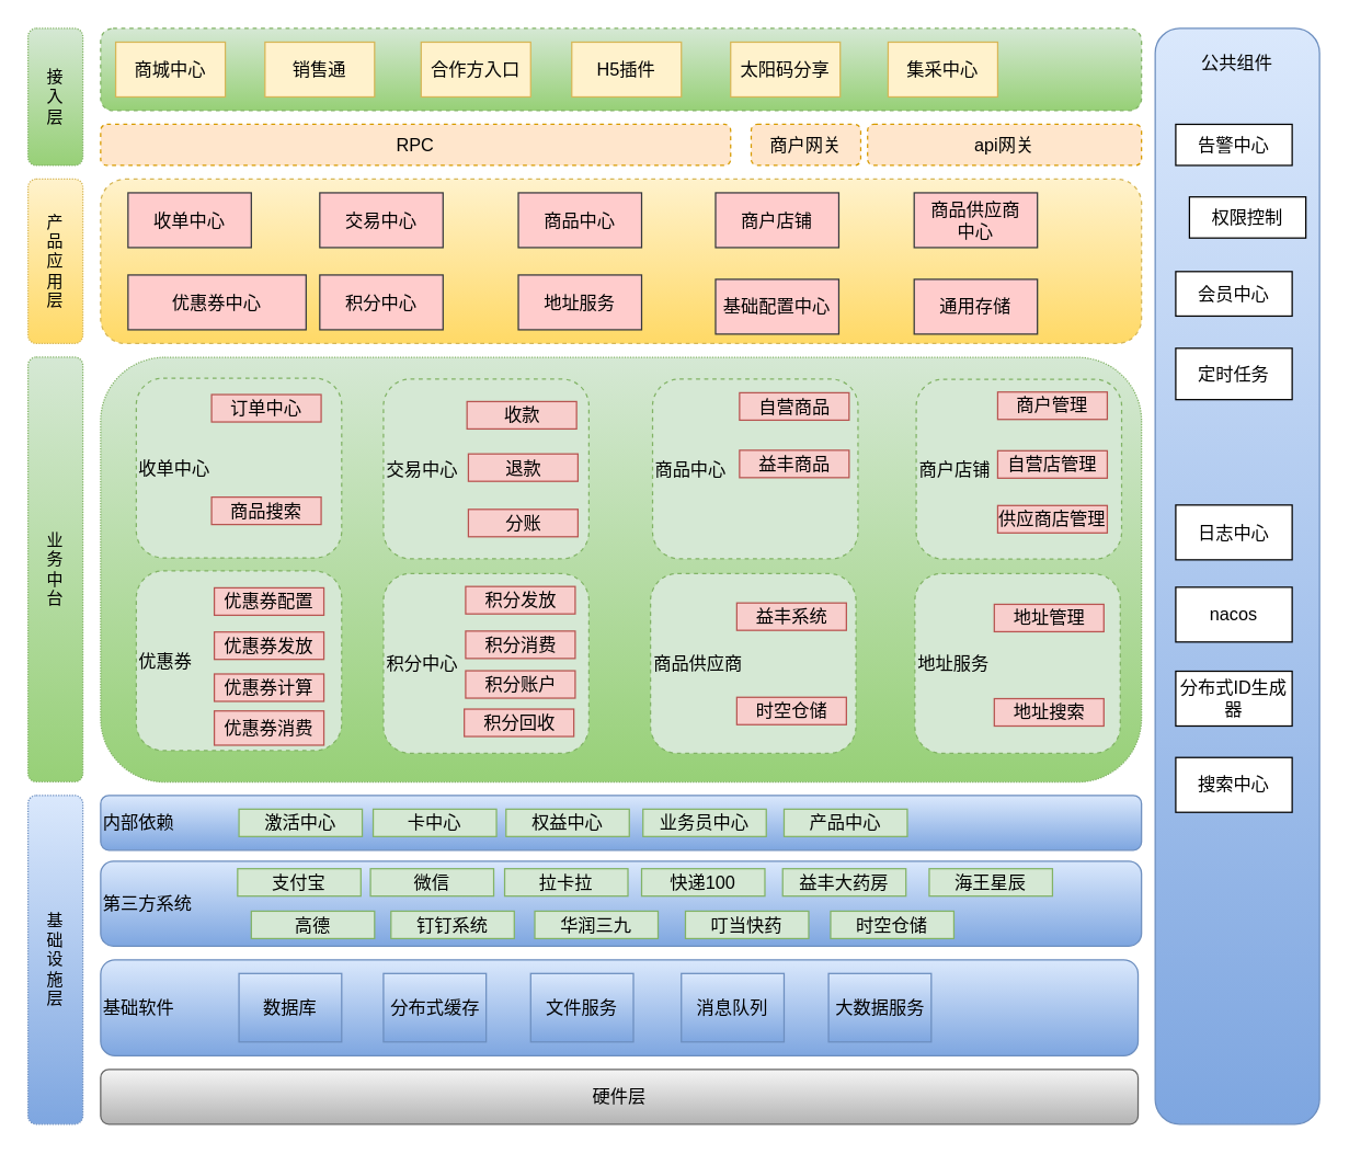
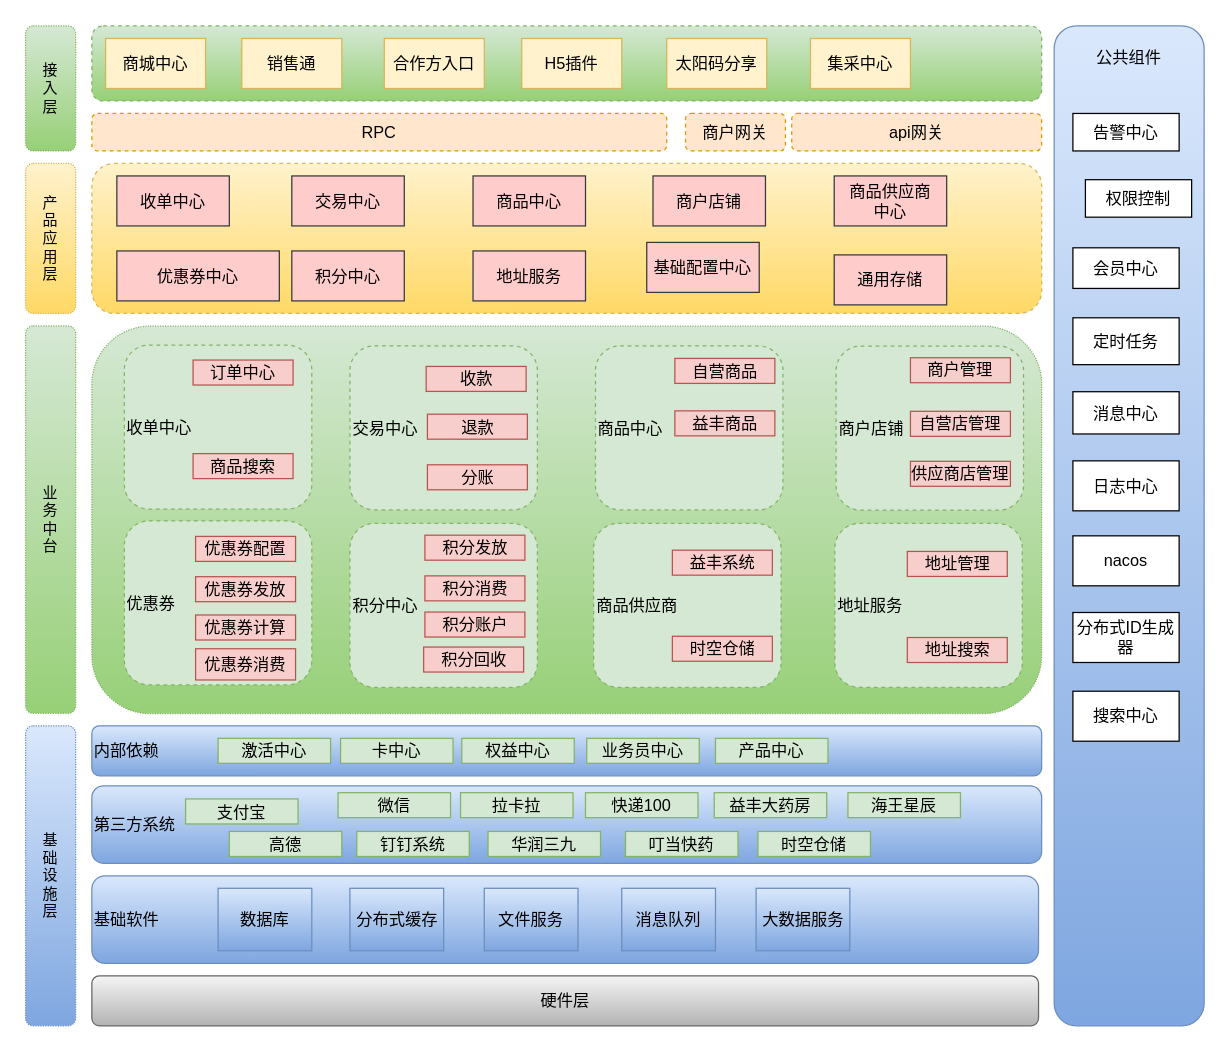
  <mxCell id="0" />
  <mxCell id="1" parent="0" />
  <mxCell id="2" value="" style="rounded=1;whiteSpace=wrap;html=1;dashed=1;dashPattern=1 1;align=left;fillColor=#d5e8d4;strokeColor=#82b366;gradientColor=#97d077;" vertex="1" parent="1"><mxGeometry x="73" y="260.19" width="760" height="310" as="geometry" /></mxCell>
  <mxCell id="3" value="" style="rounded=1;whiteSpace=wrap;html=1;align=left;dashed=1;fillColor=#d5e8d4;strokeColor=#82b366;gradientColor=#97d077;" parent="1" vertex="1"><mxGeometry x="73" y="20" width="760" height="60" as="geometry" /></mxCell>
  <mxCell id="4" value="商城中心" style="rounded=0;whiteSpace=wrap;html=1;fontSize=13;fillColor=#fff2cc;strokeColor=#d6b656;aspect=fixed;" parent="1" vertex="1"><mxGeometry x="84" y="30" width="80" height="40" as="geometry" /></mxCell>
  <mxCell id="5" value="太阳码分享" style="rounded=0;whiteSpace=wrap;html=1;fontSize=13;fillColor=#fff2cc;strokeColor=#d6b656;aspect=fixed;" parent="1" vertex="1"><mxGeometry x="533" y="30" width="80" height="40" as="geometry" /></mxCell>
  <mxCell id="6" value="H5插件" style="rounded=0;whiteSpace=wrap;html=1;fontSize=13;fillColor=#fff2cc;strokeColor=#d6b656;aspect=fixed;" parent="1" vertex="1"><mxGeometry x="417" y="30" width="80" height="40" as="geometry" /></mxCell>
  <mxCell id="7" value="集采中心" style="rounded=0;whiteSpace=wrap;html=1;fontSize=13;fillColor=#fff2cc;strokeColor=#d6b656;aspect=fixed;" parent="1" vertex="1"><mxGeometry x="648" y="30" width="80" height="40" as="geometry" /></mxCell>
  <mxCell id="8" value="销售通" style="rounded=0;whiteSpace=wrap;html=1;fontSize=13;fillColor=#fff2cc;strokeColor=#d6b656;aspect=fixed;" parent="1" vertex="1"><mxGeometry x="193" y="30" width="80" height="40" as="geometry" /></mxCell>
  <mxCell id="9" value="合作方入口" style="rounded=0;whiteSpace=wrap;html=1;fontSize=13;fillColor=#fff2cc;strokeColor=#d6b656;aspect=fixed;" parent="1" vertex="1"><mxGeometry x="307" y="30" width="80" height="40" as="geometry" /></mxCell>
  <mxCell id="10" value="" style="rounded=1;whiteSpace=wrap;html=1;fontSize=13;align=left;fillColor=#fff2cc;strokeColor=#d6b656;dashed=1;gradientColor=#ffd966;" parent="1" vertex="1"><mxGeometry x="73" y="130" width="760" height="120" as="geometry" /></mxCell>
  <mxCell id="11" value="api网关" style="rounded=1;whiteSpace=wrap;html=1;fontSize=13;fillColor=#ffe6cc;strokeColor=#d79b00;dashed=1;" parent="1" vertex="1"><mxGeometry x="633" y="90" width="200" height="30" as="geometry" /></mxCell>
  <mxCell id="12" value="商户网关" style="rounded=1;whiteSpace=wrap;html=1;fontSize=13;fillColor=#ffe6cc;strokeColor=#d79b00;dashed=1;" parent="1" vertex="1"><mxGeometry x="548" y="90" width="80" height="30" as="geometry" /></mxCell>
  <mxCell id="13" value="RPC" style="rounded=1;whiteSpace=wrap;html=1;fontSize=13;fillColor=#ffe6cc;strokeColor=#d79b00;dashed=1;" parent="1" vertex="1"><mxGeometry x="73" y="90" width="460" height="30" as="geometry" /></mxCell>
  <mxCell id="14" value="收单中心" style="rounded=1;whiteSpace=wrap;html=1;fontSize=13;align=left;fillColor=#d5e8d4;strokeColor=#82b366;dashed=1;aspect=fixed;" parent="1" vertex="1"><mxGeometry x="99" y="275.31" width="150" height="131.25" as="geometry" /></mxCell>
  <mxCell id="15" value="交易中心" style="rounded=1;whiteSpace=wrap;html=1;fontSize=13;align=left;fillColor=#d5e8d4;strokeColor=#82b366;dashed=1;aspect=fixed;" parent="1" vertex="1"><mxGeometry x="279.5" y="276" width="150" height="131.25" as="geometry" /></mxCell>
  <mxCell id="16" value="商品中心" style="rounded=1;whiteSpace=wrap;html=1;fontSize=13;align=left;fillColor=#d5e8d4;strokeColor=#82b366;dashed=1;aspect=fixed;" parent="1" vertex="1"><mxGeometry x="476" y="276" width="150" height="131.25" as="geometry" /></mxCell>
  <mxCell id="17" value="订单中心" style="rounded=0;whiteSpace=wrap;html=1;fontSize=13;fillColor=#f8cecc;strokeColor=#b85450;" parent="1" vertex="1"><mxGeometry x="154" y="287.31" width="80" height="20" as="geometry" /></mxCell>
  <mxCell id="18" value="收单中心" style="rounded=0;whiteSpace=wrap;html=1;fontSize=13;fillColor=#ffcccc;strokeColor=#36393d;" parent="1" vertex="1"><mxGeometry x="93" y="140" width="90" height="40" as="geometry" /></mxCell>
  <mxCell id="19" value="商户店铺" style="rounded=0;whiteSpace=wrap;html=1;fontSize=13;fillColor=#ffcccc;strokeColor=#36393d;" parent="1" vertex="1"><mxGeometry x="522" y="140" width="90" height="40" as="geometry" /></mxCell>
  <mxCell id="20" value="商品中心" style="rounded=0;whiteSpace=wrap;html=1;fontSize=13;fillColor=#ffcccc;strokeColor=#36393d;" parent="1" vertex="1"><mxGeometry x="378" y="140" width="90" height="40" as="geometry" /></mxCell>
  <mxCell id="21" value="商品搜索" style="rounded=0;whiteSpace=wrap;html=1;fontSize=13;fillColor=#f8cecc;strokeColor=#b85450;" parent="1" vertex="1"><mxGeometry x="154" y="362.18" width="80" height="20" as="geometry" /></mxCell>
  <mxCell id="22" value="收款" style="rounded=0;whiteSpace=wrap;html=1;fontSize=13;fillColor=#f8cecc;strokeColor=#b85450;" parent="1" vertex="1"><mxGeometry x="340.5" y="292.41" width="80" height="20" as="geometry" /></mxCell>
  <mxCell id="23" value="退款" style="rounded=0;whiteSpace=wrap;html=1;fontSize=13;fillColor=#f8cecc;strokeColor=#b85450;" parent="1" vertex="1"><mxGeometry x="341.5" y="330.63" width="80" height="20" as="geometry" /></mxCell>
  <mxCell id="24" value="分账" style="rounded=0;whiteSpace=wrap;html=1;fontSize=13;fillColor=#f8cecc;strokeColor=#b85450;" parent="1" vertex="1"><mxGeometry x="341.5" y="371.13" width="80" height="20" as="geometry" /></mxCell>
  <mxCell id="25" value="自营商品" style="rounded=0;whiteSpace=wrap;html=1;fontSize=13;fillColor=#f8cecc;strokeColor=#b85450;" parent="1" vertex="1"><mxGeometry x="539.5" y="286" width="80" height="20" as="geometry" /></mxCell>
  <mxCell id="26" value="益丰商品" style="rounded=0;whiteSpace=wrap;html=1;fontSize=13;fillColor=#f8cecc;strokeColor=#b85450;" parent="1" vertex="1"><mxGeometry x="539.5" y="327.97" width="80" height="20" as="geometry" /></mxCell>
  <mxCell id="27" value="内部依赖" style="rounded=1;whiteSpace=wrap;html=1;fontSize=13;align=left;fillColor=#dae8fc;strokeColor=#6c8ebf;gradientColor=#7ea6e0;" parent="1" vertex="1"><mxGeometry x="73" y="580" width="760" height="40" as="geometry" /></mxCell>
  <mxCell id="28" value="激活中心" style="rounded=0;whiteSpace=wrap;html=1;fontSize=13;fillColor=#d5e8d4;strokeColor=#82b366;" parent="1" vertex="1"><mxGeometry x="174" y="590" width="90" height="20" as="geometry" /></mxCell>
  <mxCell id="29" value="" style="rounded=1;whiteSpace=wrap;html=1;fontSize=13;fillColor=#dae8fc;strokeColor=#6c8ebf;gradientColor=#7ea6e0;" parent="1" vertex="1"><mxGeometry x="843" y="20" width="120" height="800" as="geometry" /></mxCell>
  <mxCell id="30" value="公共组件" style="text;html=1;strokeColor=none;fillColor=none;align=center;verticalAlign=middle;whiteSpace=wrap;rounded=0;fontSize=13;" parent="1" vertex="1"><mxGeometry x="873" y="30" width="60" height="30" as="geometry" /></mxCell>
  <mxCell id="31" value="告警中心" style="rounded=0;whiteSpace=wrap;html=1;fontSize=13;" parent="1" vertex="1"><mxGeometry x="858" y="90" width="85" height="30" as="geometry" /></mxCell>
  <mxCell id="32" value="权限控制" style="rounded=0;whiteSpace=wrap;html=1;fontSize=13;" parent="1" vertex="1"><mxGeometry x="868" y="143" width="85" height="30" as="geometry" /></mxCell>
  <mxCell id="33" value="会员中心" style="rounded=0;whiteSpace=wrap;html=1;fontSize=13;" parent="1" vertex="1"><mxGeometry x="858" y="197.5" width="85" height="32.5" as="geometry" /></mxCell>
  <mxCell id="34" value="定时任务" style="rounded=0;whiteSpace=wrap;html=1;fontSize=13;" parent="1" vertex="1"><mxGeometry x="858" y="253.5" width="85" height="37.5" as="geometry" /></mxCell>
+ <mxCell id="35" value="消息中心" style="rounded=0;whiteSpace=wrap;html=1;fontSize=13;" parent="1" vertex="1"><mxGeometry x="858" y="312.65" width="85" height="33.81" as="geometry" /></mxCell>
  <mxCell id="36" value="日志中心" style="rounded=0;whiteSpace=wrap;html=1;fontSize=13;" parent="1" vertex="1"><mxGeometry x="858" y="367.97" width="85" height="40" as="geometry" /></mxCell>
  <mxCell id="37" value="nacos" style="rounded=0;whiteSpace=wrap;html=1;fontSize=13;" parent="1" vertex="1"><mxGeometry x="858" y="427.97" width="85" height="40" as="geometry" /></mxCell>
  <mxCell id="38" value="交易中心" style="rounded=0;whiteSpace=wrap;html=1;fontSize=13;fillColor=#ffcccc;strokeColor=#36393d;" vertex="1" parent="1"><mxGeometry x="233" y="140" width="90" height="40" as="geometry" /></mxCell>
  <mxCell id="39" value="优惠券中心" style="rounded=0;whiteSpace=wrap;html=1;fontSize=13;fillColor=#ffcccc;strokeColor=#36393d;" vertex="1" parent="1"><mxGeometry x="93" y="200" width="130" height="40" as="geometry" /></mxCell>
  <mxCell id="40" value="积分中心" style="rounded=0;whiteSpace=wrap;html=1;fontSize=13;fillColor=#ffcccc;strokeColor=#36393d;" vertex="1" parent="1"><mxGeometry x="233" y="200" width="90" height="40" as="geometry" /></mxCell>
  <mxCell id="41" value="商品供应商&lt;br&gt;中心" style="rounded=0;whiteSpace=wrap;html=1;fontSize=13;fillColor=#ffcccc;strokeColor=#36393d;" vertex="1" parent="1"><mxGeometry x="667" y="140" width="90" height="40" as="geometry" /></mxCell>
  <mxCell id="42" value="地址服务" style="rounded=0;whiteSpace=wrap;html=1;fontSize=13;fillColor=#ffcccc;strokeColor=#36393d;" vertex="1" parent="1"><mxGeometry x="378" y="200" width="90" height="40" as="geometry" /></mxCell>
  <mxCell id="43" value="商户店铺" style="rounded=1;whiteSpace=wrap;html=1;fontSize=13;align=left;fillColor=#d5e8d4;strokeColor=#82b366;dashed=1;aspect=fixed;" vertex="1" parent="1"><mxGeometry x="668.5" y="276.18" width="150" height="131.25" as="geometry" /></mxCell>
  <mxCell id="44" value="优惠券" style="rounded=1;whiteSpace=wrap;html=1;fontSize=13;align=left;fillColor=#d5e8d4;strokeColor=#82b366;dashed=1;aspect=fixed;" vertex="1" parent="1"><mxGeometry x="99" y="416.06" width="150" height="131.25" as="geometry" /></mxCell>
  <mxCell id="45" value="积分中心" style="rounded=1;whiteSpace=wrap;html=1;fontSize=13;align=left;fillColor=#d5e8d4;strokeColor=#82b366;dashed=1;aspect=fixed;" vertex="1" parent="1"><mxGeometry x="279.5" y="418.06" width="150" height="131.25" as="geometry" /></mxCell>
  <mxCell id="46" value="商户管理" style="rounded=0;whiteSpace=wrap;html=1;fontSize=13;fillColor=#f8cecc;strokeColor=#b85450;" vertex="1" parent="1"><mxGeometry x="728" y="285.46" width="80" height="20" as="geometry" /></mxCell>
  <mxCell id="47" value="自营店管理" style="rounded=0;whiteSpace=wrap;html=1;fontSize=13;fillColor=#f8cecc;strokeColor=#b85450;" vertex="1" parent="1"><mxGeometry x="728" y="328.33" width="80" height="20" as="geometry" /></mxCell>
  <mxCell id="48" value="优惠券配置" style="rounded=0;whiteSpace=wrap;html=1;fontSize=13;fillColor=#f8cecc;strokeColor=#b85450;" vertex="1" parent="1"><mxGeometry x="156" y="428.43" width="80" height="20" as="geometry" /></mxCell>
  <mxCell id="49" value="优惠券发放" style="rounded=0;whiteSpace=wrap;html=1;fontSize=13;fillColor=#f8cecc;strokeColor=#b85450;" vertex="1" parent="1"><mxGeometry x="156" y="460.67" width="80" height="20" as="geometry" /></mxCell>
  <mxCell id="50" value="优惠券消费" style="rounded=0;whiteSpace=wrap;html=1;fontSize=13;fillColor=#f8cecc;strokeColor=#b85450;" vertex="1" parent="1"><mxGeometry x="156" y="518.31" width="80" height="25" as="geometry" /></mxCell>
  <mxCell id="51" value="积分消费" style="rounded=0;whiteSpace=wrap;html=1;fontSize=13;fillColor=#f8cecc;strokeColor=#b85450;" vertex="1" parent="1"><mxGeometry x="339.5" y="460" width="80" height="20" as="geometry" /></mxCell>
  <mxCell id="52" value="积分账户" style="rounded=0;whiteSpace=wrap;html=1;fontSize=13;fillColor=#f8cecc;strokeColor=#b85450;" vertex="1" parent="1"><mxGeometry x="339.5" y="488.96" width="80" height="20" as="geometry" /></mxCell>
  <mxCell id="53" value="优惠券计算" style="rounded=0;whiteSpace=wrap;html=1;fontSize=13;fillColor=#f8cecc;strokeColor=#b85450;" vertex="1" parent="1"><mxGeometry x="156" y="491.31" width="80" height="20" as="geometry" /></mxCell>
  <mxCell id="54" value="积分回收" style="rounded=0;whiteSpace=wrap;html=1;fontSize=13;fillColor=#f8cecc;strokeColor=#b85450;" vertex="1" parent="1"><mxGeometry x="338.5" y="516.96" width="80" height="20" as="geometry" /></mxCell>
  <mxCell id="55" value="供应商店管理" style="rounded=0;whiteSpace=wrap;html=1;fontSize=13;fillColor=#f8cecc;strokeColor=#b85450;" vertex="1" parent="1"><mxGeometry x="728" y="368.33" width="80" height="20" as="geometry" /></mxCell>
  <mxCell id="56" value="商品供应商" style="rounded=1;whiteSpace=wrap;html=1;fontSize=13;align=left;fillColor=#d5e8d4;strokeColor=#82b366;dashed=1;aspect=fixed;" vertex="1" parent="1"><mxGeometry x="474.5" y="418.06" width="150" height="131.25" as="geometry" /></mxCell>
  <mxCell id="57" value="益丰系统" style="rounded=0;whiteSpace=wrap;html=1;fontSize=13;fillColor=#f8cecc;strokeColor=#b85450;" vertex="1" parent="1"><mxGeometry x="537.5" y="439.45" width="80" height="20" as="geometry" /></mxCell>
  <mxCell id="58" value="时空仓储" style="rounded=0;whiteSpace=wrap;html=1;fontSize=13;fillColor=#f8cecc;strokeColor=#b85450;" vertex="1" parent="1"><mxGeometry x="537.5" y="508.33" width="80" height="20" as="geometry" /></mxCell>
- <mxCell id="59" value="基础配置中心" style="rounded=0;whiteSpace=wrap;html=1;fontSize=13;fillColor=#ffcccc;strokeColor=#36393d;" vertex="1" parent="1"><mxGeometry x="522" y="203.17" width="90" height="40" as="geometry" /></mxCell>
+ <mxCell id="59" value="基础配置中心" style="rounded=0;whiteSpace=wrap;html=1;fontSize=13;fillColor=#ffcccc;strokeColor=#36393d;" vertex="1" parent="1"><mxGeometry x="517" y="193.17" width="90" height="40" as="geometry" /></mxCell>
  <mxCell id="60" value="通用存储" style="rounded=0;whiteSpace=wrap;html=1;fontSize=13;fillColor=#ffcccc;strokeColor=#36393d;" vertex="1" parent="1"><mxGeometry x="667" y="203.17" width="90" height="40" as="geometry" /></mxCell>
  <mxCell id="61" value="地址服务" style="rounded=1;whiteSpace=wrap;html=1;fontSize=13;align=left;fillColor=#d5e8d4;strokeColor=#82b366;dashed=1;aspect=fixed;" vertex="1" parent="1"><mxGeometry x="667.5" y="418.06" width="150" height="131.25" as="geometry" /></mxCell>
  <mxCell id="62" value="地址管理" style="rounded=0;whiteSpace=wrap;html=1;fontSize=13;fillColor=#f8cecc;strokeColor=#b85450;" vertex="1" parent="1"><mxGeometry x="725.5" y="440.45" width="80" height="20" as="geometry" /></mxCell>
  <mxCell id="63" value="地址搜索" style="rounded=0;whiteSpace=wrap;html=1;fontSize=13;fillColor=#f8cecc;strokeColor=#b85450;" vertex="1" parent="1"><mxGeometry x="725.5" y="509.33" width="80" height="20" as="geometry" /></mxCell>
  <mxCell id="64" value="卡中心" style="rounded=0;whiteSpace=wrap;html=1;fontSize=13;fillColor=#d5e8d4;strokeColor=#82b366;" vertex="1" parent="1"><mxGeometry x="272" y="590" width="90" height="20" as="geometry" /></mxCell>
  <mxCell id="65" value="权益中心" style="rounded=0;whiteSpace=wrap;html=1;fontSize=13;fillColor=#d5e8d4;strokeColor=#82b366;" vertex="1" parent="1"><mxGeometry x="369" y="590" width="90" height="20" as="geometry" /></mxCell>
  <mxCell id="66" value="业务员中心" style="rounded=0;whiteSpace=wrap;html=1;fontSize=13;fillColor=#d5e8d4;strokeColor=#82b366;" vertex="1" parent="1"><mxGeometry x="469" y="590" width="90" height="20" as="geometry" /></mxCell>
  <mxCell id="67" value="产品中心" style="rounded=0;whiteSpace=wrap;html=1;fontSize=13;fillColor=#d5e8d4;strokeColor=#82b366;" vertex="1" parent="1"><mxGeometry x="572" y="590" width="90" height="20" as="geometry" /></mxCell>
  <mxCell id="68" value="第三方系统" style="rounded=1;whiteSpace=wrap;html=1;fontSize=13;align=left;fillColor=#dae8fc;strokeColor=#6c8ebf;gradientColor=#7ea6e0;" vertex="1" parent="1"><mxGeometry x="73" y="628" width="760" height="62" as="geometry" /></mxCell>
- <mxCell id="69" value="支付宝" style="rounded=0;whiteSpace=wrap;html=1;fontSize=13;fillColor=#d5e8d4;strokeColor=#82b366;" vertex="1" parent="1"><mxGeometry x="173" y="633.5" width="90" height="20" as="geometry" /></mxCell>
+ <mxCell id="69" value="支付宝" style="rounded=0;whiteSpace=wrap;html=1;fontSize=13;fillColor=#d5e8d4;strokeColor=#82b366;" vertex="1" parent="1"><mxGeometry x="148" y="638.5" width="90" height="20" as="geometry" /></mxCell>
  <mxCell id="70" value="微信" style="rounded=0;whiteSpace=wrap;html=1;fontSize=13;fillColor=#d5e8d4;strokeColor=#82b366;" vertex="1" parent="1"><mxGeometry x="270" y="633.5" width="90" height="20" as="geometry" /></mxCell>
  <mxCell id="71" value="拉卡拉" style="rounded=0;whiteSpace=wrap;html=1;fontSize=13;fillColor=#d5e8d4;strokeColor=#82b366;" vertex="1" parent="1"><mxGeometry x="368" y="633.5" width="90" height="20" as="geometry" /></mxCell>
  <mxCell id="72" value="快递100" style="rounded=0;whiteSpace=wrap;html=1;fontSize=13;fillColor=#d5e8d4;strokeColor=#82b366;" vertex="1" parent="1"><mxGeometry x="468" y="633.5" width="90" height="20" as="geometry" /></mxCell>
  <mxCell id="73" value="益丰大药房" style="rounded=0;whiteSpace=wrap;html=1;fontSize=13;fillColor=#d5e8d4;strokeColor=#82b366;" vertex="1" parent="1"><mxGeometry x="571" y="633.5" width="90" height="20" as="geometry" /></mxCell>
  <mxCell id="74" value="海王星辰" style="rounded=0;whiteSpace=wrap;html=1;fontSize=13;fillColor=#d5e8d4;strokeColor=#82b366;" vertex="1" parent="1"><mxGeometry x="678" y="633.5" width="90" height="20" as="geometry" /></mxCell>
  <mxCell id="75" value="叮当快药" style="rounded=0;whiteSpace=wrap;html=1;fontSize=13;fillColor=#d5e8d4;strokeColor=#82b366;" vertex="1" parent="1"><mxGeometry x="500" y="664.5" width="90" height="20" as="geometry" /></mxCell>
  <mxCell id="76" value="高德" style="rounded=0;whiteSpace=wrap;html=1;fontSize=13;fillColor=#d5e8d4;strokeColor=#82b366;" vertex="1" parent="1"><mxGeometry x="183" y="664.5" width="90" height="20" as="geometry" /></mxCell>
  <mxCell id="77" value="时空仓储" style="rounded=0;whiteSpace=wrap;html=1;fontSize=13;fillColor=#d5e8d4;strokeColor=#82b366;" vertex="1" parent="1"><mxGeometry x="606" y="664.5" width="90" height="20" as="geometry" /></mxCell>
  <mxCell id="78" value="华润三九" style="rounded=0;whiteSpace=wrap;html=1;fontSize=13;fillColor=#d5e8d4;strokeColor=#82b366;" vertex="1" parent="1"><mxGeometry x="390" y="664.5" width="90" height="20" as="geometry" /></mxCell>
  <mxCell id="79" value="基础软件" style="rounded=1;whiteSpace=wrap;html=1;fontSize=13;align=left;fillColor=#dae8fc;strokeColor=#6c8ebf;gradientColor=#7ea6e0;" vertex="1" parent="1"><mxGeometry x="73" y="700" width="757.5" height="70" as="geometry" /></mxCell>
  <mxCell id="80" value="数据库" style="rounded=0;whiteSpace=wrap;html=1;fontSize=13;fillColor=#dae8fc;gradientColor=#7ea6e0;strokeColor=#6c8ebf;" vertex="1" parent="1"><mxGeometry x="174" y="710" width="75" height="50" as="geometry" /></mxCell>
  <mxCell id="81" value="分布式缓存" style="rounded=0;whiteSpace=wrap;html=1;fontSize=13;fillColor=#dae8fc;gradientColor=#7ea6e0;strokeColor=#6c8ebf;" vertex="1" parent="1"><mxGeometry x="279.5" y="710" width="75" height="50" as="geometry" /></mxCell>
  <mxCell id="82" value="文件服务" style="rounded=0;whiteSpace=wrap;html=1;fontSize=13;fillColor=#dae8fc;gradientColor=#7ea6e0;strokeColor=#6c8ebf;" vertex="1" parent="1"><mxGeometry x="387" y="710" width="75" height="50" as="geometry" /></mxCell>
  <mxCell id="83" value="消息队列" style="rounded=0;whiteSpace=wrap;html=1;fontSize=13;fillColor=#dae8fc;gradientColor=#7ea6e0;strokeColor=#6c8ebf;" vertex="1" parent="1"><mxGeometry x="497" y="710" width="75" height="50" as="geometry" /></mxCell>
  <mxCell id="84" value="分布式ID生成器" style="rounded=0;whiteSpace=wrap;html=1;fontSize=13;" vertex="1" parent="1"><mxGeometry x="858" y="489.31" width="85" height="40" as="geometry" /></mxCell>
  <mxCell id="85" value="大数据服务" style="rounded=0;whiteSpace=wrap;html=1;fontSize=13;fillColor=#dae8fc;gradientColor=#7ea6e0;strokeColor=#6c8ebf;" vertex="1" parent="1"><mxGeometry x="604.5" y="710" width="75" height="50" as="geometry" /></mxCell>
  <mxCell id="86" value="搜索中心" style="rounded=0;whiteSpace=wrap;html=1;fontSize=13;" vertex="1" parent="1"><mxGeometry x="858" y="552.31" width="85" height="40" as="geometry" /></mxCell>
  <mxCell id="87" value="钉钉系统" style="rounded=0;whiteSpace=wrap;html=1;fontSize=13;fillColor=#d5e8d4;strokeColor=#82b366;" vertex="1" parent="1"><mxGeometry x="285" y="664.5" width="90" height="20" as="geometry" /></mxCell>
  <mxCell id="88" value="积分发放" style="rounded=0;whiteSpace=wrap;html=1;fontSize=13;fillColor=#f8cecc;strokeColor=#b85450;" vertex="1" parent="1"><mxGeometry x="339.5" y="427.45" width="80" height="20" as="geometry" /></mxCell>
  <mxCell id="89" value="接&lt;br&gt;入&lt;br&gt;层" style="rounded=1;whiteSpace=wrap;html=1;dashed=1;dashPattern=1 1;fillColor=#d5e8d4;strokeColor=#82b366;gradientColor=#97d077;" vertex="1" parent="1"><mxGeometry x="20" y="20" width="40" height="100" as="geometry" /></mxCell>
  <mxCell id="90" value="产&lt;br&gt;品&lt;br&gt;应&lt;br&gt;用&lt;br&gt;层" style="rounded=1;whiteSpace=wrap;html=1;dashed=1;dashPattern=1 1;fillColor=#fff2cc;strokeColor=#d6b656;gradientColor=#ffd966;" vertex="1" parent="1"><mxGeometry x="20" y="130" width="40" height="120" as="geometry" /></mxCell>
  <mxCell id="91" value="业&lt;br&gt;务&lt;br&gt;中&lt;br&gt;台" style="rounded=1;whiteSpace=wrap;html=1;dashed=1;dashPattern=1 1;fillColor=#d5e8d4;strokeColor=#82b366;gradientColor=#97d077;" vertex="1" parent="1"><mxGeometry x="20" y="260" width="40" height="310" as="geometry" /></mxCell>
  <mxCell id="92" value="基&lt;br&gt;础&lt;br&gt;设&lt;br&gt;施&lt;br&gt;层" style="rounded=1;whiteSpace=wrap;html=1;dashed=1;dashPattern=1 1;fillColor=#dae8fc;strokeColor=#6c8ebf;gradientColor=#7ea6e0;" vertex="1" parent="1"><mxGeometry x="20" y="580" width="40" height="240" as="geometry" /></mxCell>
  <mxCell id="93" value="硬件层" style="rounded=1;whiteSpace=wrap;html=1;fontSize=13;align=center;fillColor=#f5f5f5;strokeColor=#666666;gradientColor=#b3b3b3;" vertex="1" parent="1"><mxGeometry x="73" y="780" width="757.5" height="40" as="geometry" /></mxCell>
